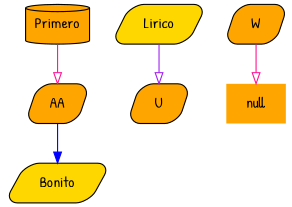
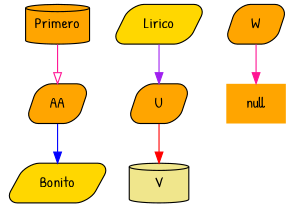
  digraph {
    fontname="Patrick Hand"
    node [fillcolor=orange fontname="Patrick Hand" shape=parallelogram style="rounded,filled"]
    edge [arrowhead=normal color=deeppink fontname="Patrick Hand"]
    n1 [label=Primero shape=cylinder]
    n2 [label=AA]
    n3 [fillcolor=gold label=Bonito]
    n4 [fillcolor=gold label=Lirico]
    n5 [label=U]
+   n6 [fillcolor=khaki label=V shape=cylinder]
    n7 [label=W]
    n8 [label=null shape=none style=filled]
    n1 -> n2 [arrowhead=onormal]
    n2 -> n3 [color=blue]
-   n4 -> n5 [arrowhead=onormal color=purple]
-   n7 -> n8 [arrowhead=onormal]
+   n4 -> n5 [color=purple]
+   n5 -> n6 [color=red]
+   n7 -> n8
  }
